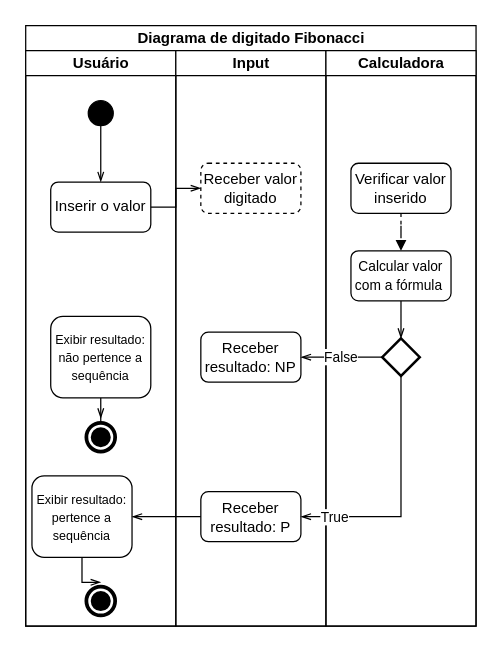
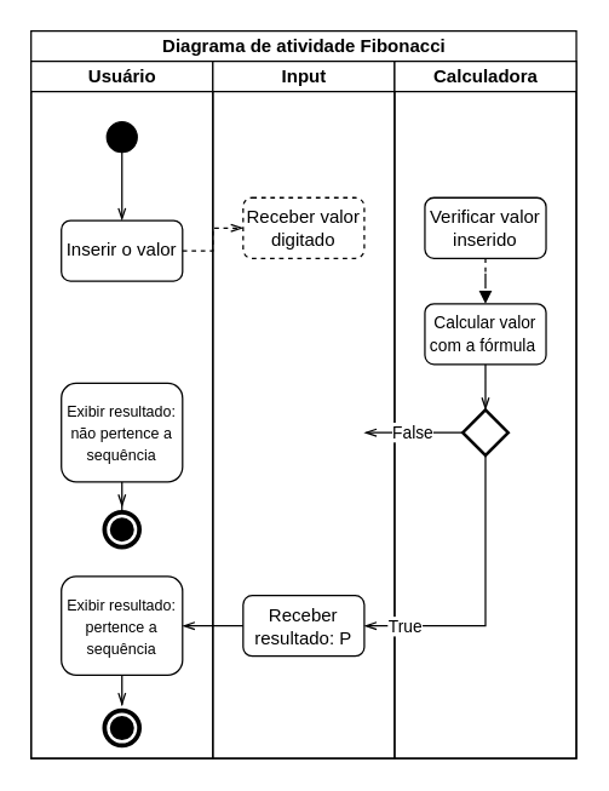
  <mxCell id="0" />
  <mxCell id="1" parent="0" />
- <mxCell id="2" value="Diagrama de digitado Fibonacci" style="swimlane;html=1;childLayout=stackLayout;resizeParent=1;resizeParentMax=0;startSize=20;" vertex="1" parent="1"><mxGeometry x="20" y="20" width="360" height="480" as="geometry" /></mxCell>
+ <mxCell id="2" value="Diagrama de atividade Fibonacci" style="swimlane;html=1;childLayout=stackLayout;resizeParent=1;resizeParentMax=0;startSize=20;" vertex="1" parent="1"><mxGeometry x="20" y="20" width="360" height="480" as="geometry" /></mxCell>
  <mxCell id="3" value="Usuário" style="swimlane;html=1;startSize=20;" vertex="1" parent="2"><mxGeometry y="20" width="120" height="460" as="geometry" /></mxCell>
  <mxCell id="4" style="edgeStyle=orthogonalEdgeStyle;rounded=0;orthogonalLoop=1;jettySize=auto;html=1;entryX=0.5;entryY=0;entryDx=0;entryDy=0;endArrow=openThin;endFill=0;" edge="1" parent="3" source="5" target="6"><mxGeometry relative="1" as="geometry" /></mxCell>
  <mxCell id="5" value="" style="shape=mxgraph.bpmn.shape;html=1;verticalLabelPosition=bottom;labelBackgroundColor=#ffffff;verticalAlign=top;align=center;perimeter=ellipsePerimeter;outlineConnect=0;outline=standard;symbol=general;gradientDirection=west;fillColor=#000000;" vertex="1" parent="3"><mxGeometry x="50" y="40" width="20" height="20" as="geometry" /></mxCell>
  <mxCell id="6" value="Inserir o valor" style="rounded=1;whiteSpace=wrap;html=1;" vertex="1" parent="3"><mxGeometry x="20" y="105" width="80" height="40" as="geometry" /></mxCell>
  <mxCell id="7" value="" style="shape=mxgraph.bpmn.shape;html=1;verticalLabelPosition=bottom;labelBackgroundColor=#ffffff;verticalAlign=top;align=center;perimeter=ellipsePerimeter;outlineConnect=0;outline=end;symbol=terminate;strokeWidth=2;perimeterSpacing=5;" vertex="1" parent="3"><mxGeometry x="50" y="299" width="20" height="20" as="geometry" /></mxCell>
  <mxCell id="8" style="edgeStyle=orthogonalEdgeStyle;rounded=0;orthogonalLoop=1;jettySize=auto;html=1;entryX=0.5;entryY=0;entryDx=0;entryDy=0;endArrow=openThin;endFill=0;" edge="1" parent="3" source="9" target="7"><mxGeometry relative="1" as="geometry" /></mxCell>
  <mxCell id="9" value="&lt;font style=&quot;font-size: 10px&quot;&gt;Exibir resultado: não pertence a sequência&lt;/font&gt;" style="rounded=1;whiteSpace=wrap;html=1;align=center;" vertex="1" parent="3"><mxGeometry x="20" y="212.5" width="80" height="65" as="geometry" /></mxCell>
  <mxCell id="10" style="edgeStyle=orthogonalEdgeStyle;rounded=0;orthogonalLoop=1;jettySize=auto;html=1;endArrow=openThin;endFill=0;" edge="1" parent="3" source="11" target="12"><mxGeometry relative="1" as="geometry" /></mxCell>
- <mxCell id="11" value="&lt;font style=&quot;font-size: 10px&quot;&gt;Exibir resultado: pertence a sequência&lt;/font&gt;" style="rounded=1;whiteSpace=wrap;html=1;align=center;" vertex="1" parent="3"><mxGeometry x="5" y="340" width="80" height="65" as="geometry" /></mxCell>
+ <mxCell id="11" value="&lt;font style=&quot;font-size: 10px&quot;&gt;Exibir resultado: pertence a sequência&lt;/font&gt;" style="rounded=1;whiteSpace=wrap;html=1;align=center;" vertex="1" parent="3"><mxGeometry x="20" y="340" width="80" height="65" as="geometry" /></mxCell>
  <mxCell id="12" value="" style="shape=mxgraph.bpmn.shape;html=1;verticalLabelPosition=bottom;labelBackgroundColor=#ffffff;verticalAlign=top;align=center;perimeter=ellipsePerimeter;outlineConnect=0;outline=end;symbol=terminate;strokeWidth=2;perimeterSpacing=5;" vertex="1" parent="3"><mxGeometry x="50" y="430" width="20" height="20" as="geometry" /></mxCell>
  <mxCell id="13" value="Input" style="swimlane;html=1;startSize=20;" vertex="1" parent="2"><mxGeometry x="120" y="20" width="120" height="460" as="geometry" /></mxCell>
  <mxCell id="14" value="Receber valor digitado" style="rounded=1;whiteSpace=wrap;html=1;dashed=1;" vertex="1" parent="13"><mxGeometry x="20" y="90" width="80" height="40" as="geometry" /></mxCell>
- <mxCell id="15" value="Receber resultado: NP" style="rounded=1;whiteSpace=wrap;html=1;" vertex="1" parent="13"><mxGeometry x="20" y="225" width="80" height="40" as="geometry" /></mxCell>
  <mxCell id="16" value="Receber resultado: P" style="rounded=1;whiteSpace=wrap;html=1;" vertex="1" parent="13"><mxGeometry x="20" y="352.5" width="80" height="40" as="geometry" /></mxCell>
  <mxCell id="17" value="Calculadora" style="swimlane;html=1;startSize=20;" vertex="1" parent="2"><mxGeometry x="240" y="20" width="120" height="460" as="geometry" /></mxCell>
  <mxCell id="18" style="edgeStyle=orthogonalEdgeStyle;rounded=0;orthogonalLoop=1;jettySize=auto;html=1;endArrow=block;endFill=1;dashed=1;" edge="1" parent="17" source="19" target="21"><mxGeometry relative="1" as="geometry" /></mxCell>
  <mxCell id="19" value="Verificar valor inserido" style="rounded=1;whiteSpace=wrap;html=1;" vertex="1" parent="17"><mxGeometry x="20" y="90" width="80" height="40" as="geometry" /></mxCell>
  <mxCell id="20" style="edgeStyle=orthogonalEdgeStyle;rounded=0;orthogonalLoop=1;jettySize=auto;html=1;entryX=0.5;entryY=0;entryDx=0;entryDy=0;entryPerimeter=0;endArrow=openThin;endFill=0;" edge="1" parent="17" source="21" target="22"><mxGeometry relative="1" as="geometry" /></mxCell>
  <mxCell id="21" value="&lt;font style=&quot;font-size: 11px&quot;&gt;Calcular valor com a fórmula&amp;nbsp;&lt;/font&gt;" style="rounded=1;whiteSpace=wrap;html=1;align=center;" vertex="1" parent="17"><mxGeometry x="20" y="160" width="80" height="40" as="geometry" /></mxCell>
  <mxCell id="22" value="" style="strokeWidth=2;html=1;shape=mxgraph.flowchart.decision;whiteSpace=wrap;" vertex="1" parent="17"><mxGeometry x="45" y="230" width="30" height="30" as="geometry" /></mxCell>
- <mxCell id="23" style="edgeStyle=orthogonalEdgeStyle;rounded=0;orthogonalLoop=1;jettySize=auto;html=1;entryX=0;entryY=0.5;entryDx=0;entryDy=0;endArrow=openThin;endFill=0;" edge="1" parent="2" source="6" target="14"><mxGeometry relative="1" as="geometry" /></mxCell>
+ <mxCell id="23" style="edgeStyle=orthogonalEdgeStyle;rounded=0;orthogonalLoop=1;jettySize=auto;html=1;entryX=0;entryY=0.5;entryDx=0;entryDy=0;endArrow=openThin;endFill=0;dashed=1;" edge="1" parent="2" source="6" target="14"><mxGeometry relative="1" as="geometry" /></mxCell>
  <mxCell id="24" value="False" style="edgeStyle=orthogonalEdgeStyle;rounded=0;orthogonalLoop=1;jettySize=auto;html=1;entryX=1;entryY=0.5;entryDx=0;entryDy=0;endArrow=openThin;endFill=0;" edge="1" parent="2"><mxGeometry relative="1" as="geometry"><mxPoint x="285" y="265" as="sourcePoint" /><mxPoint x="220" y="265" as="targetPoint" /></mxGeometry></mxCell>
  <mxCell id="25" value="True" style="edgeStyle=orthogonalEdgeStyle;rounded=0;orthogonalLoop=1;jettySize=auto;html=1;endArrow=openThin;endFill=0;entryX=1;entryY=0.5;entryDx=0;entryDy=0;" edge="1" parent="2" source="22" target="16"><mxGeometry x="0.73" relative="1" as="geometry"><mxPoint x="300" y="390" as="targetPoint" /><Array as="points"><mxPoint x="300" y="393" /></Array><mxPoint x="1" as="offset" /></mxGeometry></mxCell>
  <mxCell id="26" style="edgeStyle=orthogonalEdgeStyle;rounded=0;orthogonalLoop=1;jettySize=auto;html=1;entryX=1;entryY=0.5;entryDx=0;entryDy=0;endArrow=openThin;endFill=0;" edge="1" parent="2" source="16" target="11"><mxGeometry relative="1" as="geometry" /></mxCell>
